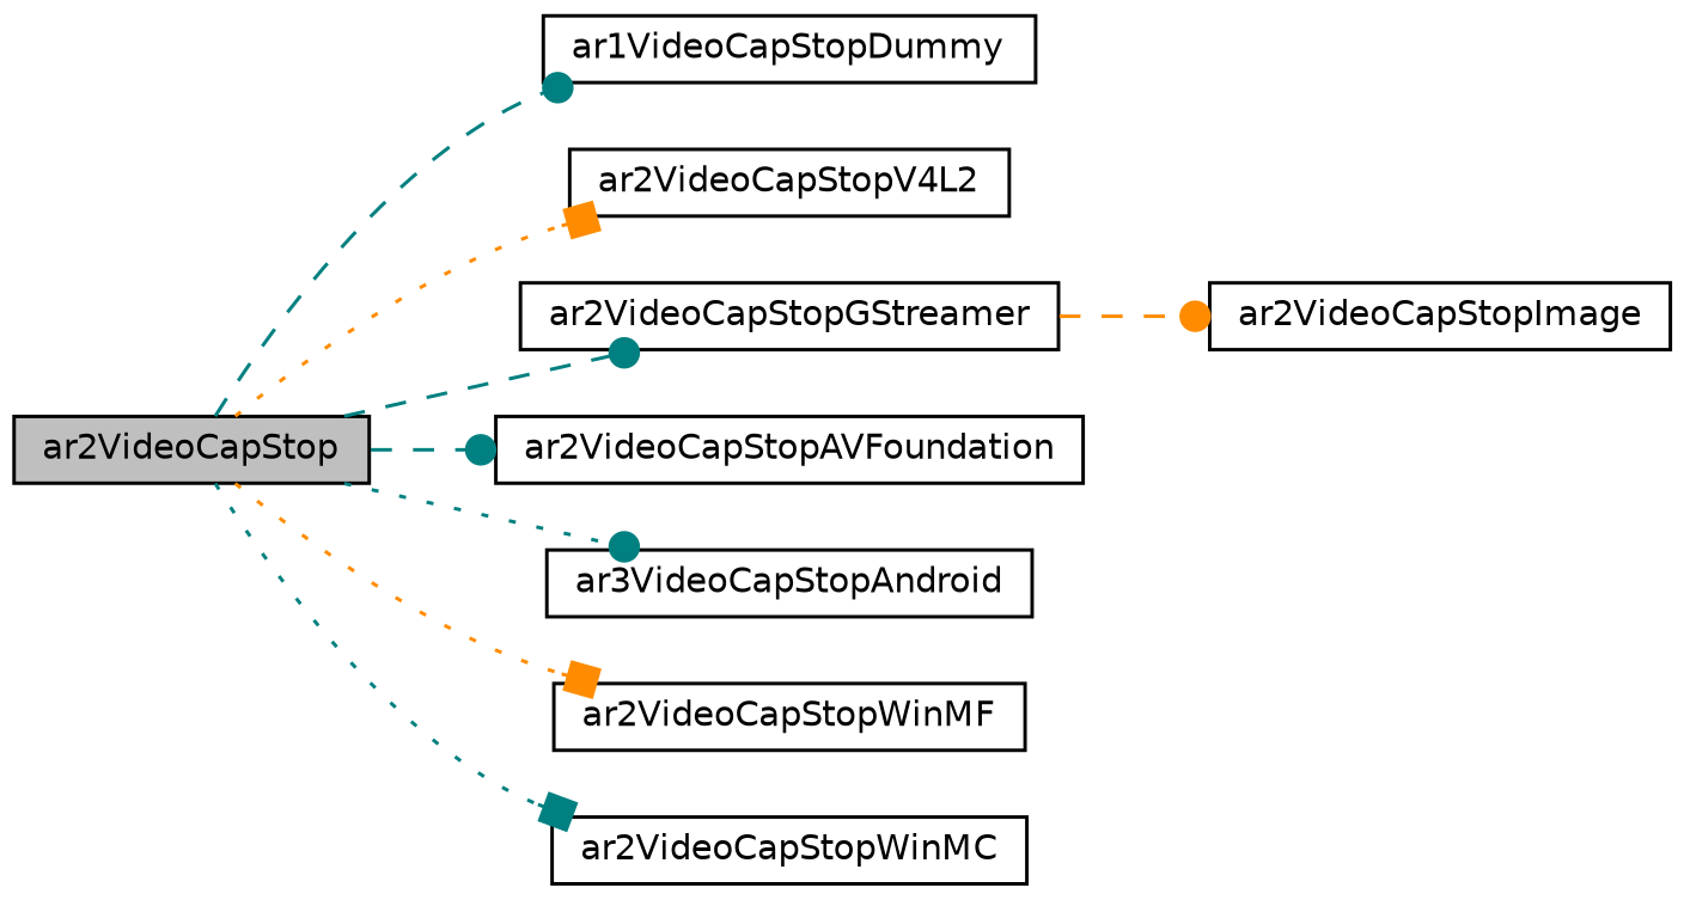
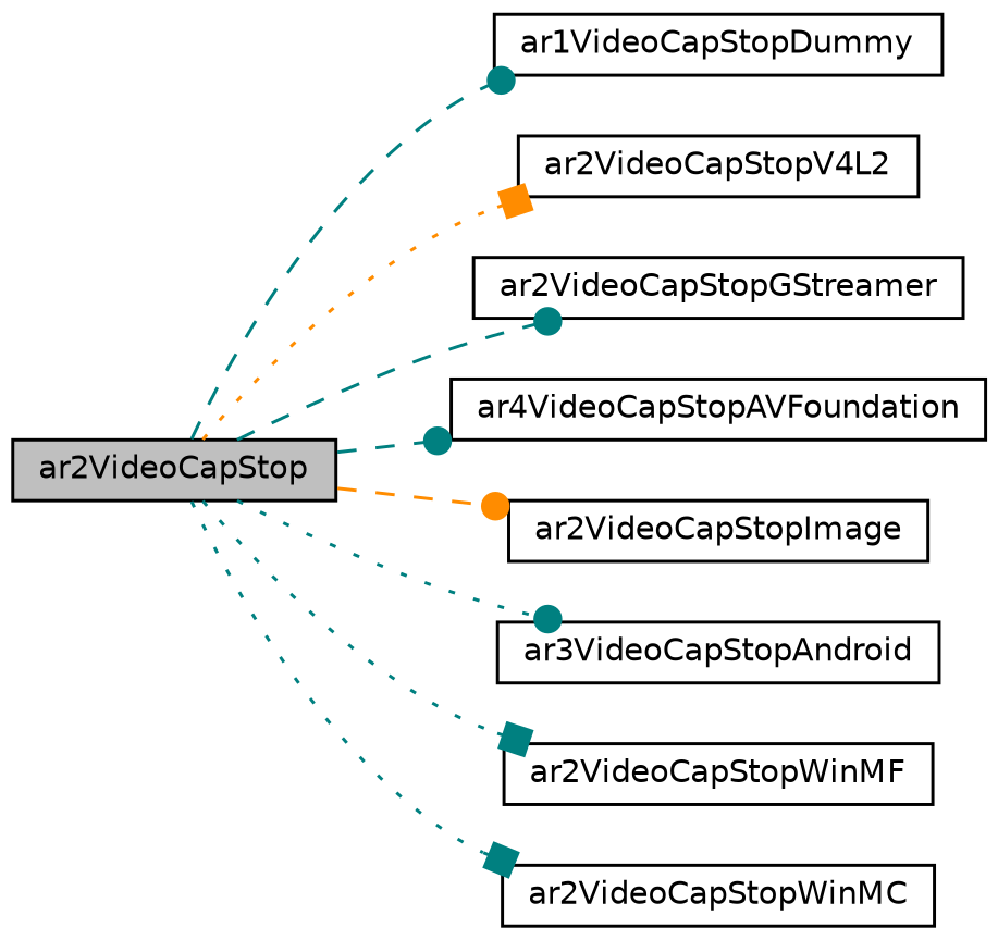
  digraph {
    rankdir=LR
    node [color=black fillcolor=white fontname=Helvetica fontsize=10 shape=record style=filled]
    edge [arrowhead=dot color=teal fontname=Helvetica fontsize=10 labelfontname=Helvetica labelfontsize=10 style=dashed]
    n1 [fillcolor=grey75 fontcolor=black height=0.2 label=ar2VideoCapStop width=0.4]
    n2 [height=0.2 label=ar1VideoCapStopDummy width=0.4]
    n3 [height=0.2 label=ar2VideoCapStopV4L2 width=0.4]
    n4 [height=0.2 label=ar2VideoCapStopGStreamer width=0.4]
-   n5 [height=0.2 label=ar2VideoCapStopAVFoundation width=0.4]
+   n5 [height=0.2 label=ar4VideoCapStopAVFoundation width=0.4]
    n6 [height=0.2 label=ar2VideoCapStopImage width=0.4]
    n7 [height=0.2 label=ar3VideoCapStopAndroid width=0.4]
    n8 [height=0.2 label=ar2VideoCapStopWinMF width=0.4]
    n9 [height=0.2 label=ar2VideoCapStopWinMC width=0.4]
    n1 -> n2
    n1 -> n3 [arrowhead=box color=darkorange style=dotted]
    n1 -> n4
    n1 -> n5
-   n4 -> n6 [color=darkorange]
+   n1 -> n6 [color=darkorange]
    n1 -> n7 [style=dotted]
-   n1 -> n8 [arrowhead=box color=darkorange style=dotted]
+   n1 -> n8 [arrowhead=box style=dotted]
    n1 -> n9 [arrowhead=box style=dotted]
  }
